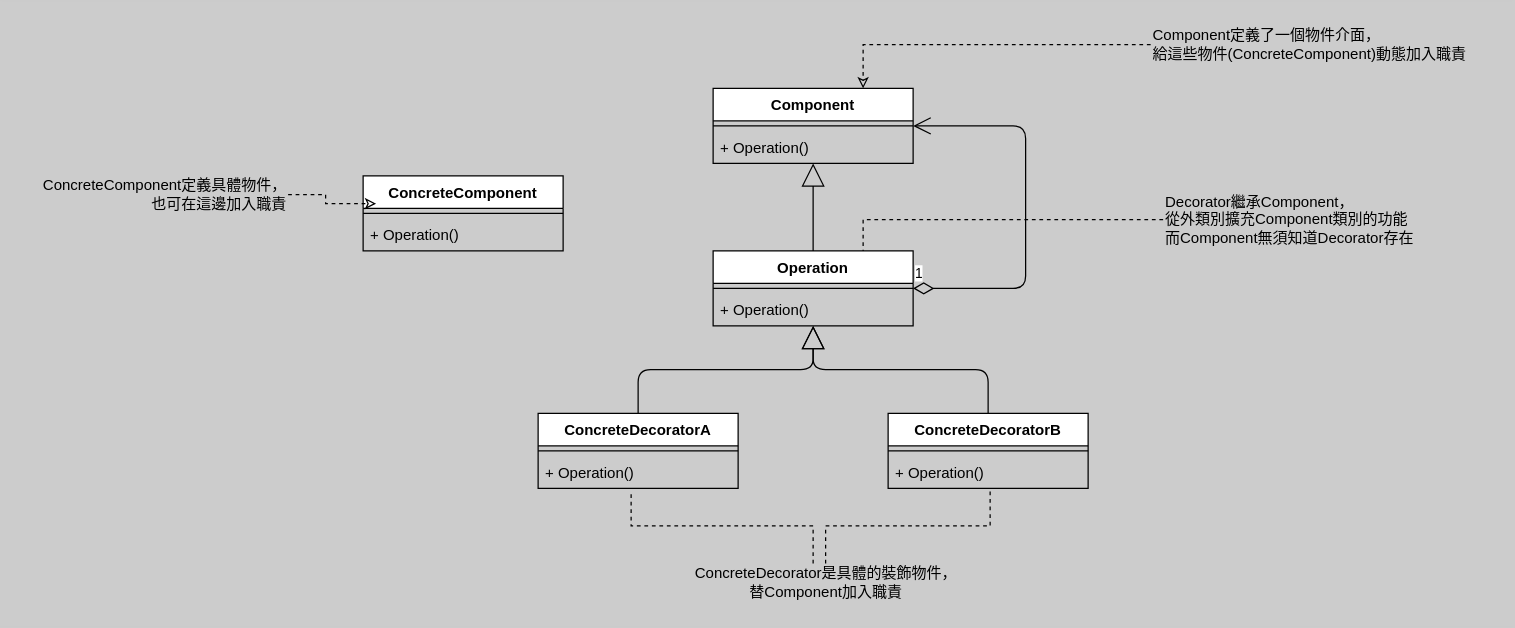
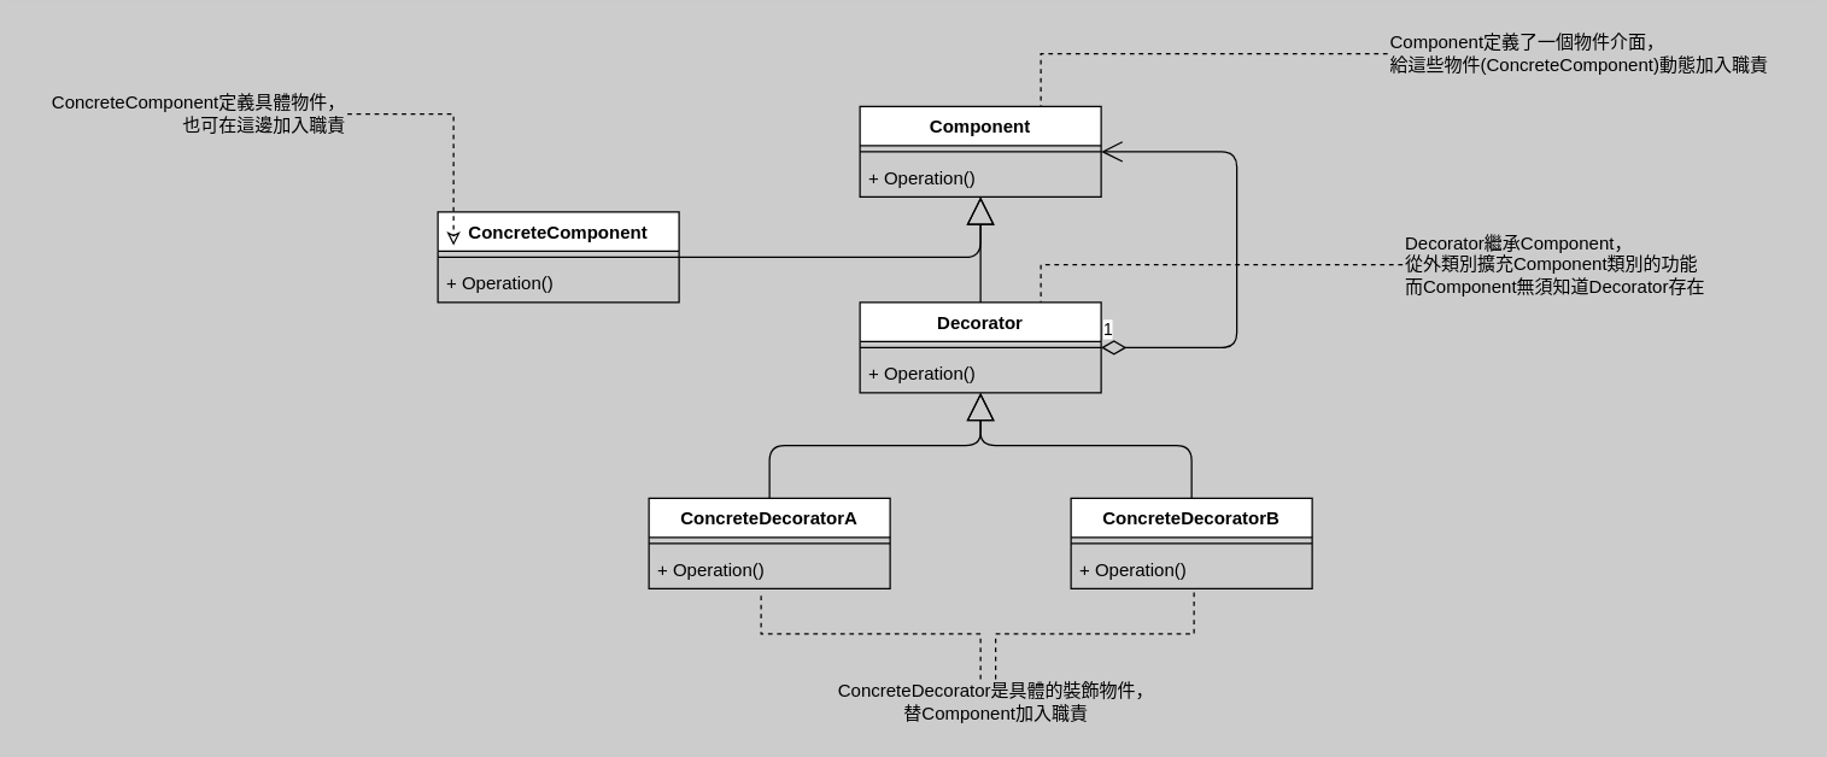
  <mxCell id="0" />
  <mxCell id="1" parent="0" />
  <mxCell id="2" value="ConcreteComponent" style="swimlane;fontStyle=1;align=center;verticalAlign=top;childLayout=stackLayout;horizontal=1;startSize=26;horizontalStack=0;resizeParent=1;resizeParentMax=0;resizeLast=0;collapsible=1;marginBottom=0;" vertex="1" parent="1"><mxGeometry x="290" y="140" width="160" height="60" as="geometry" /></mxCell>
  <mxCell id="3" value="" style="line;strokeWidth=1;fillColor=none;align=left;verticalAlign=middle;spacingTop=-1;spacingLeft=3;spacingRight=3;rotatable=0;labelPosition=right;points=[];portConstraint=eastwest;" vertex="1" parent="2"><mxGeometry y="26" width="160" height="8" as="geometry" /></mxCell>
  <mxCell id="4" value="+ Operation()" style="text;strokeColor=none;fillColor=none;align=left;verticalAlign=top;spacingLeft=4;spacingRight=4;overflow=hidden;rotatable=0;points=[[0,0.5],[1,0.5]];portConstraint=eastwest;" vertex="1" parent="2"><mxGeometry y="34" width="160" height="26" as="geometry" /></mxCell>
  <mxCell id="5" value="Component" style="swimlane;fontStyle=1;align=center;verticalAlign=top;childLayout=stackLayout;horizontal=1;startSize=26;horizontalStack=0;resizeParent=1;resizeParentMax=0;resizeLast=0;collapsible=1;marginBottom=0;" vertex="1" parent="1"><mxGeometry x="570" y="70" width="160" height="60" as="geometry" /></mxCell>
  <mxCell id="6" value="" style="line;strokeWidth=1;fillColor=none;align=left;verticalAlign=middle;spacingTop=-1;spacingLeft=3;spacingRight=3;rotatable=0;labelPosition=right;points=[];portConstraint=eastwest;" vertex="1" parent="5"><mxGeometry y="26" width="160" height="8" as="geometry" /></mxCell>
  <mxCell id="7" value="+ Operation()" style="text;strokeColor=none;fillColor=none;align=left;verticalAlign=top;spacingLeft=4;spacingRight=4;overflow=hidden;rotatable=0;points=[[0,0.5],[1,0.5]];portConstraint=eastwest;" vertex="1" parent="5"><mxGeometry y="34" width="160" height="26" as="geometry" /></mxCell>
+ <mxCell id="8" value="" style="endArrow=block;endSize=16;endFill=0;html=1;edgeStyle=orthogonalEdgeStyle;" edge="1" parent="1" source="2" target="5"><mxGeometry width="160" relative="1" as="geometry"><mxPoint x="500" y="110" as="sourcePoint" /><mxPoint x="480" y="352" as="targetPoint" /></mxGeometry></mxCell>
  <mxCell id="9" value="" style="endArrow=block;endSize=16;endFill=0;html=1;edgeStyle=orthogonalEdgeStyle;" edge="1" parent="1" source="16" target="11"><mxGeometry width="160" relative="1" as="geometry"><mxPoint x="510" y="340" as="sourcePoint" /><mxPoint x="480" y="240" as="targetPoint" /></mxGeometry></mxCell>
  <mxCell id="10" value="" style="endArrow=block;endSize=16;endFill=0;html=1;edgeStyle=orthogonalEdgeStyle;" edge="1" parent="1" source="19" target="11"><mxGeometry width="160" relative="1" as="geometry"><mxPoint x="790" y="340" as="sourcePoint" /><mxPoint x="490" y="250" as="targetPoint" /></mxGeometry></mxCell>
- <mxCell id="11" value="Operation" style="swimlane;fontStyle=1;align=center;verticalAlign=top;childLayout=stackLayout;horizontal=1;startSize=26;horizontalStack=0;resizeParent=1;resizeParentMax=0;resizeLast=0;collapsible=1;marginBottom=0;" vertex="1" parent="1"><mxGeometry x="570" y="200" width="160" height="60" as="geometry" /></mxCell>
+ <mxCell id="11" value="Decorator" style="swimlane;fontStyle=1;align=center;verticalAlign=top;childLayout=stackLayout;horizontal=1;startSize=26;horizontalStack=0;resizeParent=1;resizeParentMax=0;resizeLast=0;collapsible=1;marginBottom=0;" vertex="1" parent="1"><mxGeometry x="570" y="200" width="160" height="60" as="geometry" /></mxCell>
  <mxCell id="12" value="" style="line;strokeWidth=1;fillColor=none;align=left;verticalAlign=middle;spacingTop=-1;spacingLeft=3;spacingRight=3;rotatable=0;labelPosition=right;points=[];portConstraint=eastwest;" vertex="1" parent="11"><mxGeometry y="26" width="160" height="8" as="geometry" /></mxCell>
  <mxCell id="13" value="+ Operation()" style="text;strokeColor=none;fillColor=none;align=left;verticalAlign=top;spacingLeft=4;spacingRight=4;overflow=hidden;rotatable=0;points=[[0,0.5],[1,0.5]];portConstraint=eastwest;" vertex="1" parent="11"><mxGeometry y="34" width="160" height="26" as="geometry" /></mxCell>
  <mxCell id="14" value="" style="endArrow=block;endSize=16;endFill=0;html=1;edgeStyle=orthogonalEdgeStyle;" edge="1" parent="1" source="11" target="5"><mxGeometry width="160" relative="1" as="geometry"><mxPoint x="480" y="240" as="sourcePoint" /><mxPoint x="580" y="240" as="targetPoint" /></mxGeometry></mxCell>
  <mxCell id="15" value="1" style="endArrow=open;html=1;endSize=12;startArrow=diamondThin;startSize=14;startFill=0;edgeStyle=orthogonalEdgeStyle;align=left;verticalAlign=bottom;" edge="1" parent="1" source="11" target="5"><mxGeometry x="-1" y="3" relative="1" as="geometry"><mxPoint x="480" y="320" as="sourcePoint" /><mxPoint x="640" y="320" as="targetPoint" /><Array as="points"><mxPoint x="820" y="230" /><mxPoint x="820" y="100" /></Array></mxGeometry></mxCell>
  <mxCell id="16" value="ConcreteDecoratorA" style="swimlane;fontStyle=1;align=center;verticalAlign=top;childLayout=stackLayout;horizontal=1;startSize=26;horizontalStack=0;resizeParent=1;resizeParentMax=0;resizeLast=0;collapsible=1;marginBottom=0;" vertex="1" parent="1"><mxGeometry x="430" y="330" width="160" height="60" as="geometry" /></mxCell>
  <mxCell id="17" value="" style="line;strokeWidth=1;fillColor=none;align=left;verticalAlign=middle;spacingTop=-1;spacingLeft=3;spacingRight=3;rotatable=0;labelPosition=right;points=[];portConstraint=eastwest;" vertex="1" parent="16"><mxGeometry y="26" width="160" height="8" as="geometry" /></mxCell>
  <mxCell id="18" value="+ Operation()" style="text;strokeColor=none;fillColor=none;align=left;verticalAlign=top;spacingLeft=4;spacingRight=4;overflow=hidden;rotatable=0;points=[[0,0.5],[1,0.5]];portConstraint=eastwest;" vertex="1" parent="16"><mxGeometry y="34" width="160" height="26" as="geometry" /></mxCell>
  <mxCell id="19" value="ConcreteDecoratorB" style="swimlane;fontStyle=1;align=center;verticalAlign=top;childLayout=stackLayout;horizontal=1;startSize=26;horizontalStack=0;resizeParent=1;resizeParentMax=0;resizeLast=0;collapsible=1;marginBottom=0;" vertex="1" parent="1"><mxGeometry x="710" y="330" width="160" height="60" as="geometry" /></mxCell>
  <mxCell id="20" value="" style="line;strokeWidth=1;fillColor=none;align=left;verticalAlign=middle;spacingTop=-1;spacingLeft=3;spacingRight=3;rotatable=0;labelPosition=right;points=[];portConstraint=eastwest;" vertex="1" parent="19"><mxGeometry y="26" width="160" height="8" as="geometry" /></mxCell>
  <mxCell id="21" value="+ Operation()" style="text;strokeColor=none;fillColor=none;align=left;verticalAlign=top;spacingLeft=4;spacingRight=4;overflow=hidden;rotatable=0;points=[[0,0.5],[1,0.5]];portConstraint=eastwest;" vertex="1" parent="19"><mxGeometry y="34" width="160" height="26" as="geometry" /></mxCell>
- <mxCell id="22" style="edgeStyle=orthogonalEdgeStyle;rounded=0;orthogonalLoop=1;jettySize=auto;html=1;entryX=0.75;entryY=0;entryDx=0;entryDy=0;dashed=1;endArrow=classic;endFill=0;" edge="1" parent="1" source="23" target="5"><mxGeometry relative="1" as="geometry" /></mxCell>
+ <mxCell id="22" style="edgeStyle=orthogonalEdgeStyle;rounded=0;orthogonalLoop=1;jettySize=auto;html=1;entryX=0.75;entryY=0;entryDx=0;entryDy=0;dashed=1;endArrow=none;endFill=0;" edge="1" parent="1" source="23" target="5"><mxGeometry relative="1" as="geometry" /></mxCell>
  <mxCell id="23" value="Component定義了一個物件介面，&lt;br&gt;給這些物件(ConcreteComponent)動態加入職責" style="text;html=1;align=left;verticalAlign=middle;resizable=0;points=[];autosize=1;" vertex="1" parent="1"><mxGeometry x="920" y="20" width="270" height="30" as="geometry" /></mxCell>
  <mxCell id="24" style="edgeStyle=orthogonalEdgeStyle;rounded=0;orthogonalLoop=1;jettySize=auto;html=1;entryX=0.75;entryY=0;entryDx=0;entryDy=0;dashed=1;endArrow=none;endFill=0;" edge="1" parent="1" source="25" target="11"><mxGeometry relative="1" as="geometry" /></mxCell>
  <mxCell id="25" value="Decorator繼承Component，&lt;br&gt;從外類別擴充Component類別的功能&lt;br&gt;而Component無須知道Decorator存在" style="text;html=1;align=left;verticalAlign=middle;resizable=0;points=[];autosize=1;" vertex="1" parent="1"><mxGeometry x="930" y="150" width="210" height="50" as="geometry" /></mxCell>
  <mxCell id="26" style="edgeStyle=orthogonalEdgeStyle;rounded=0;orthogonalLoop=1;jettySize=auto;html=1;entryX=0.51;entryY=1.008;entryDx=0;entryDy=0;entryPerimeter=0;dashed=1;endArrow=none;endFill=0;" edge="1" parent="1" source="28" target="21"><mxGeometry relative="1" as="geometry" /></mxCell>
  <mxCell id="27" style="edgeStyle=orthogonalEdgeStyle;rounded=0;orthogonalLoop=1;jettySize=auto;html=1;dashed=1;endArrow=none;endFill=0;entryX=0.465;entryY=1.131;entryDx=0;entryDy=0;entryPerimeter=0;" edge="1" parent="1" source="28" target="18"><mxGeometry relative="1" as="geometry"><Array as="points"><mxPoint x="650" y="420" /><mxPoint x="504" y="420" /></Array></mxGeometry></mxCell>
  <mxCell id="28" value="ConcreteDecorator是具體的裝飾物件，&lt;br&gt;替Component加入職責" style="text;html=1;align=center;verticalAlign=middle;resizable=0;points=[];autosize=1;" vertex="1" parent="1"><mxGeometry x="545" y="450" width="230" height="30" as="geometry" /></mxCell>
  <mxCell id="29" style="edgeStyle=orthogonalEdgeStyle;rounded=0;orthogonalLoop=1;jettySize=auto;html=1;entryX=0.065;entryY=0.37;entryDx=0;entryDy=0;entryPerimeter=0;dashed=1;endArrow=classic;endFill=0;" edge="1" parent="1" source="30" target="2"><mxGeometry relative="1" as="geometry" /></mxCell>
- <mxCell id="30" value="ConcreteComponent定義具體物件，&lt;br&gt;也可在這邊加入職責" style="text;html=1;align=right;verticalAlign=middle;resizable=0;points=[];autosize=1;" vertex="1" parent="1"><mxGeometry x="20" y="140" width="210" height="30" as="geometry" /></mxCell>
+ <mxCell id="30" value="ConcreteComponent定義具體物件，&lt;br&gt;也可在這邊加入職責" style="text;html=1;align=right;verticalAlign=middle;resizable=0;points=[];autosize=1;" vertex="1" parent="1"><mxGeometry x="20" y="60" width="210" height="30" as="geometry" /></mxCell>
